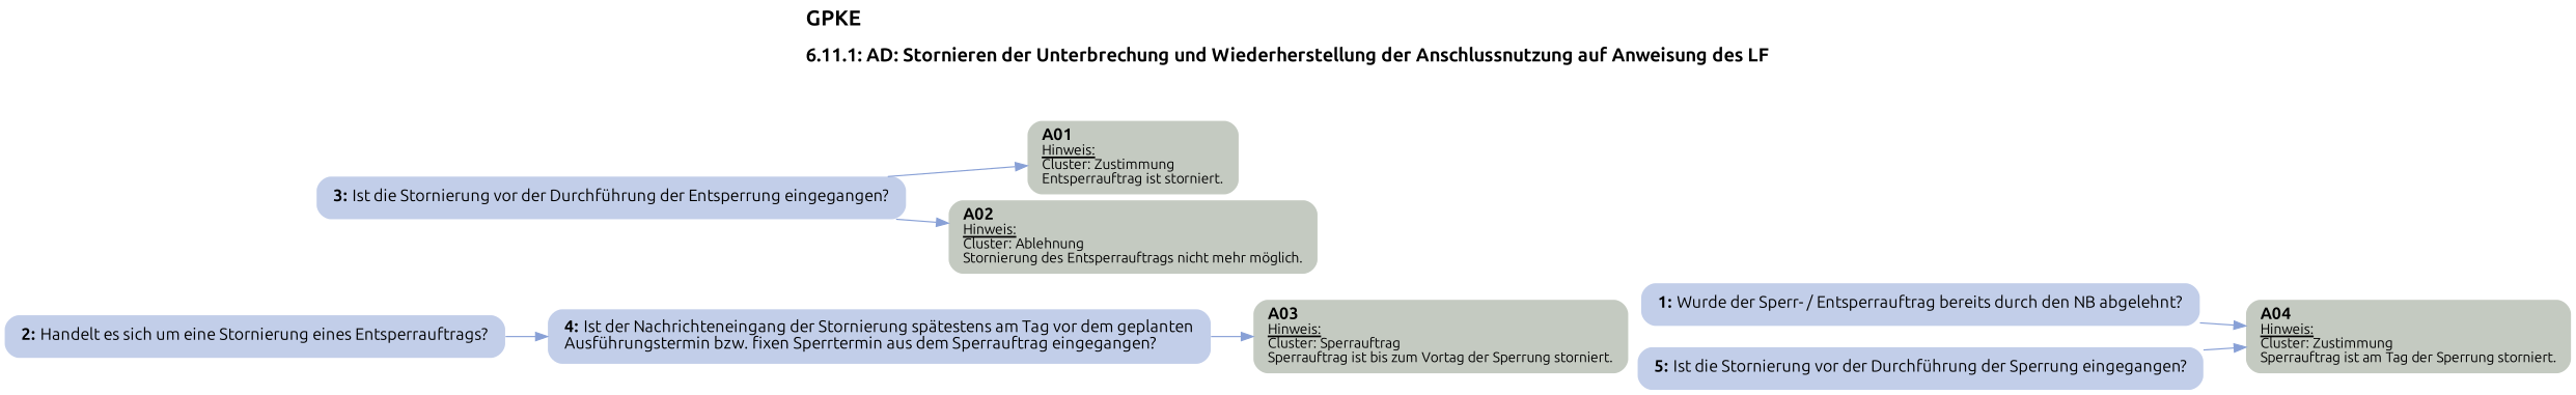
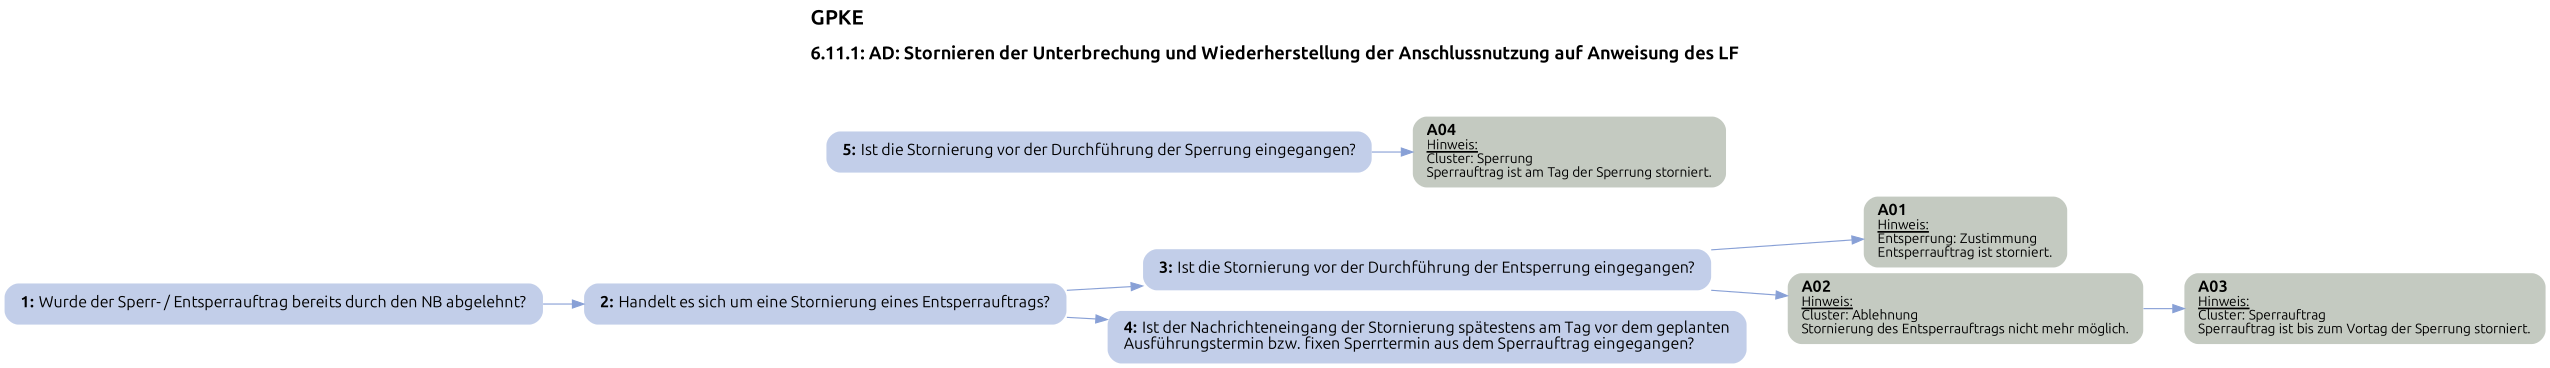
  digraph {
    concentrate=true
    fontname=Ubuntu
    label=<<B><FONT POINT-SIZE="18">GPKE</FONT></B><BR align="left"/><BR/><B><FONT POINT-SIZE="16">6.11.1: AD: Stornieren der Unterbrechung und Wiederherstellung der Anschlussnutzung auf Anweisung des LF</FONT></B><BR align="left"/><BR/><BR/><BR/>>
    labelloc=t
    pack=true
    packmode=array
    rankdir=LR
    node [fillcolor="#c2cee9" fontname=Ubuntu margin="0.2,0.12" penwidth=0.0 shape=box style="filled,rounded"]
    edge [color="#88a0d6" fontname=Ubuntu]
    n1 [label=<<B>1: </B>Wurde der Sperr- / Entsperrauftrag bereits durch den NB abgelehnt?<BR align="left"/>>]
    n2 [label=<<B>2: </B>Handelt es sich um eine Stornierung eines Entsperrauftrags?<BR align="left"/>>]
    n3 [label=<<B>3: </B>Ist die Stornierung vor der Durchführung der Entsperrung eingegangen?<BR align="left"/>>]
    n4 [label=<<B>4: </B>Ist der Nachrichteneingang der Stornierung spätestens am Tag vor dem geplanten<BR align="left"/>Ausführungstermin bzw. fixen Sperrtermin aus dem Sperrauftrag eingegangen?<BR align="left"/>>]
-   n5 [fillcolor="#c4cac1" label=<<B>A01</B><BR align="left"/><FONT point-size="12"><U>Hinweis:</U><BR align="left"/>Cluster: Zustimmung<BR align="left"/>Entsperrauftrag ist storniert.<BR align="left"/></FONT>> margin="0.17,0.08"]
+   n5 [fillcolor="#c4cac1" label=<<B>A01</B><BR align="left"/><FONT point-size="12"><U>Hinweis:</U><BR align="left"/>Entsperrung: Zustimmung<BR align="left"/>Entsperrauftrag ist storniert.<BR align="left"/></FONT>> margin="0.17,0.08"]
    n6 [fillcolor="#c4cac1" label=<<B>A02</B><BR align="left"/><FONT point-size="12"><U>Hinweis:</U><BR align="left"/>Cluster: Ablehnung<BR align="left"/>Stornierung des Entsperrauftrags nicht mehr möglich.<BR align="left"/></FONT>> margin="0.17,0.08"]
    n7 [fillcolor="#c4cac1" label=<<B>A03</B><BR align="left"/><FONT point-size="12"><U>Hinweis:</U><BR align="left"/>Cluster: Sperrauftrag<BR align="left"/>Sperrauftrag ist bis zum Vortag der Sperrung storniert.<BR align="left"/></FONT>> margin="0.17,0.08"]
    n8 [label=<<B>5: </B>Ist die Stornierung vor der Durchführung der Sperrung eingegangen?<BR align="left"/>>]
-   n9 [fillcolor="#c4cac1" label=<<B>A04</B><BR align="left"/><FONT point-size="12"><U>Hinweis:</U><BR align="left"/>Cluster: Zustimmung<BR align="left"/>Sperrauftrag ist am Tag der Sperrung storniert.<BR align="left"/></FONT>> margin="0.17,0.08"]
-   n1 -> n9 [label=<<B>NEIN</B>>]
+   n9 [fillcolor="#c4cac1" label=<<B>A04</B><BR align="left"/><FONT point-size="12"><U>Hinweis:</U><BR align="left"/>Cluster: Sperrung<BR align="left"/>Sperrauftrag ist am Tag der Sperrung storniert.<BR align="left"/></FONT>> margin="0.17,0.08"]
+   n1 -> n2 [label=<<B>NEIN</B>>]
+   n2 -> n3 [label=<<B>JA</B>>]
    n2 -> n4 [label=<<B>NEIN</B>>]
    n3 -> n5 [label=<<B>JA</B>>]
    n3 -> n6 [label=<<B>NEIN</B>>]
-   n4 -> n7 [label=<<B>JA</B>>]
+   n6 -> n7 [label=<<B>JA</B>>]
    n8 -> n9 [label=<<B>JA</B>>]
  }
